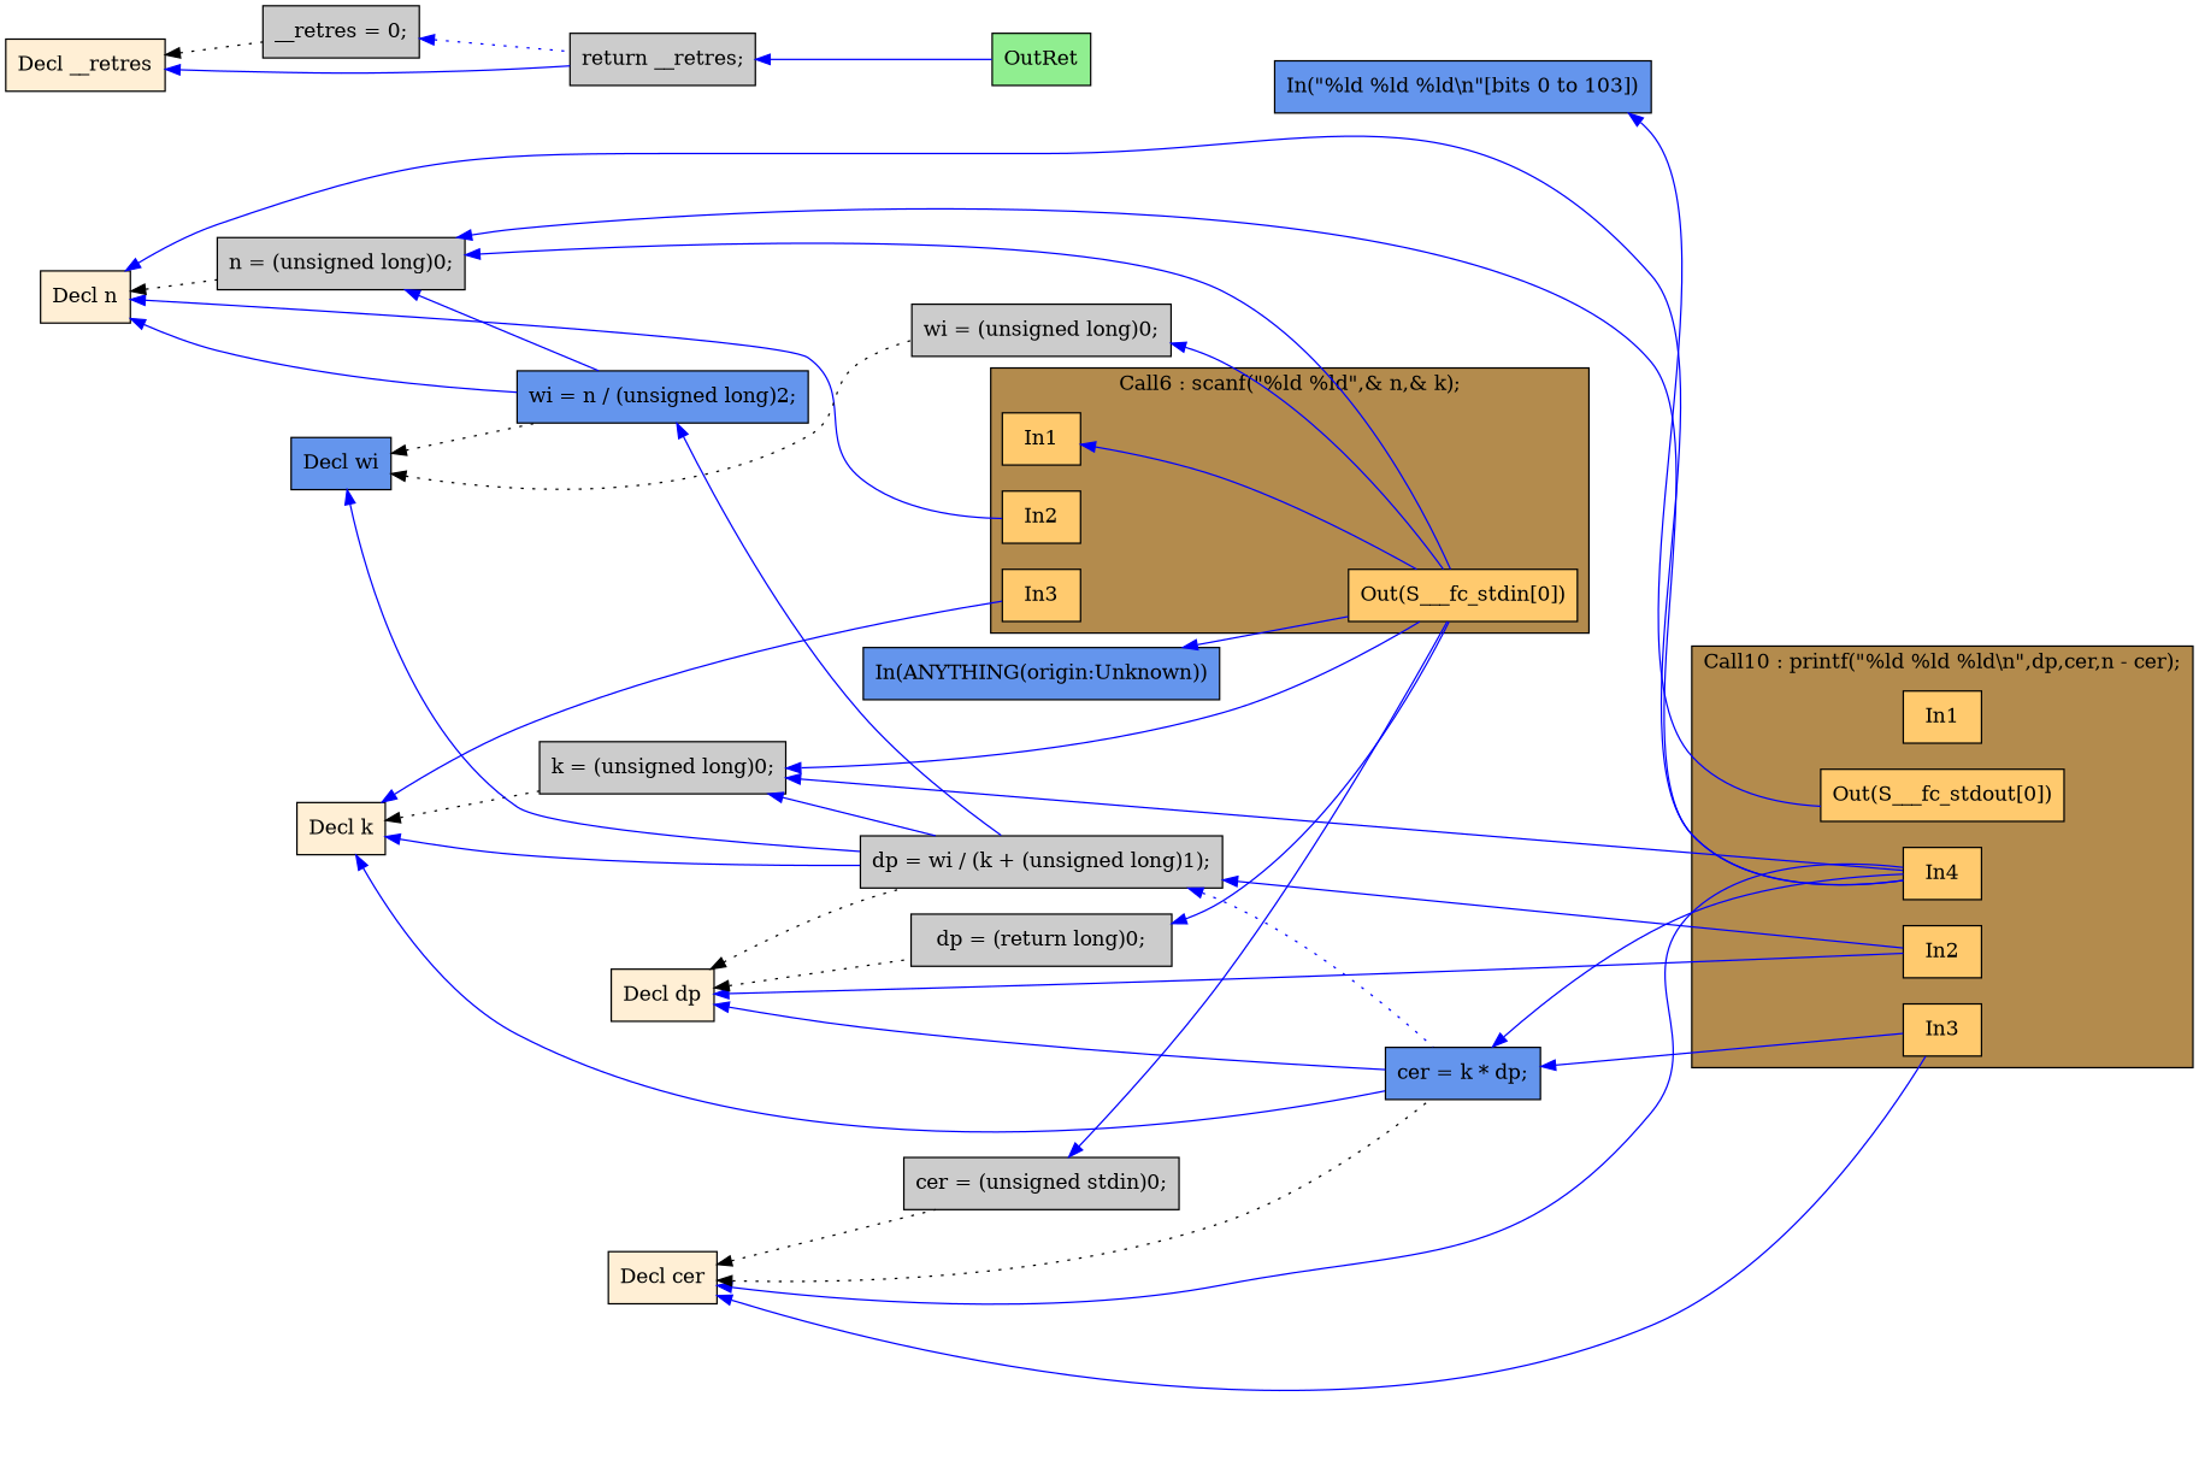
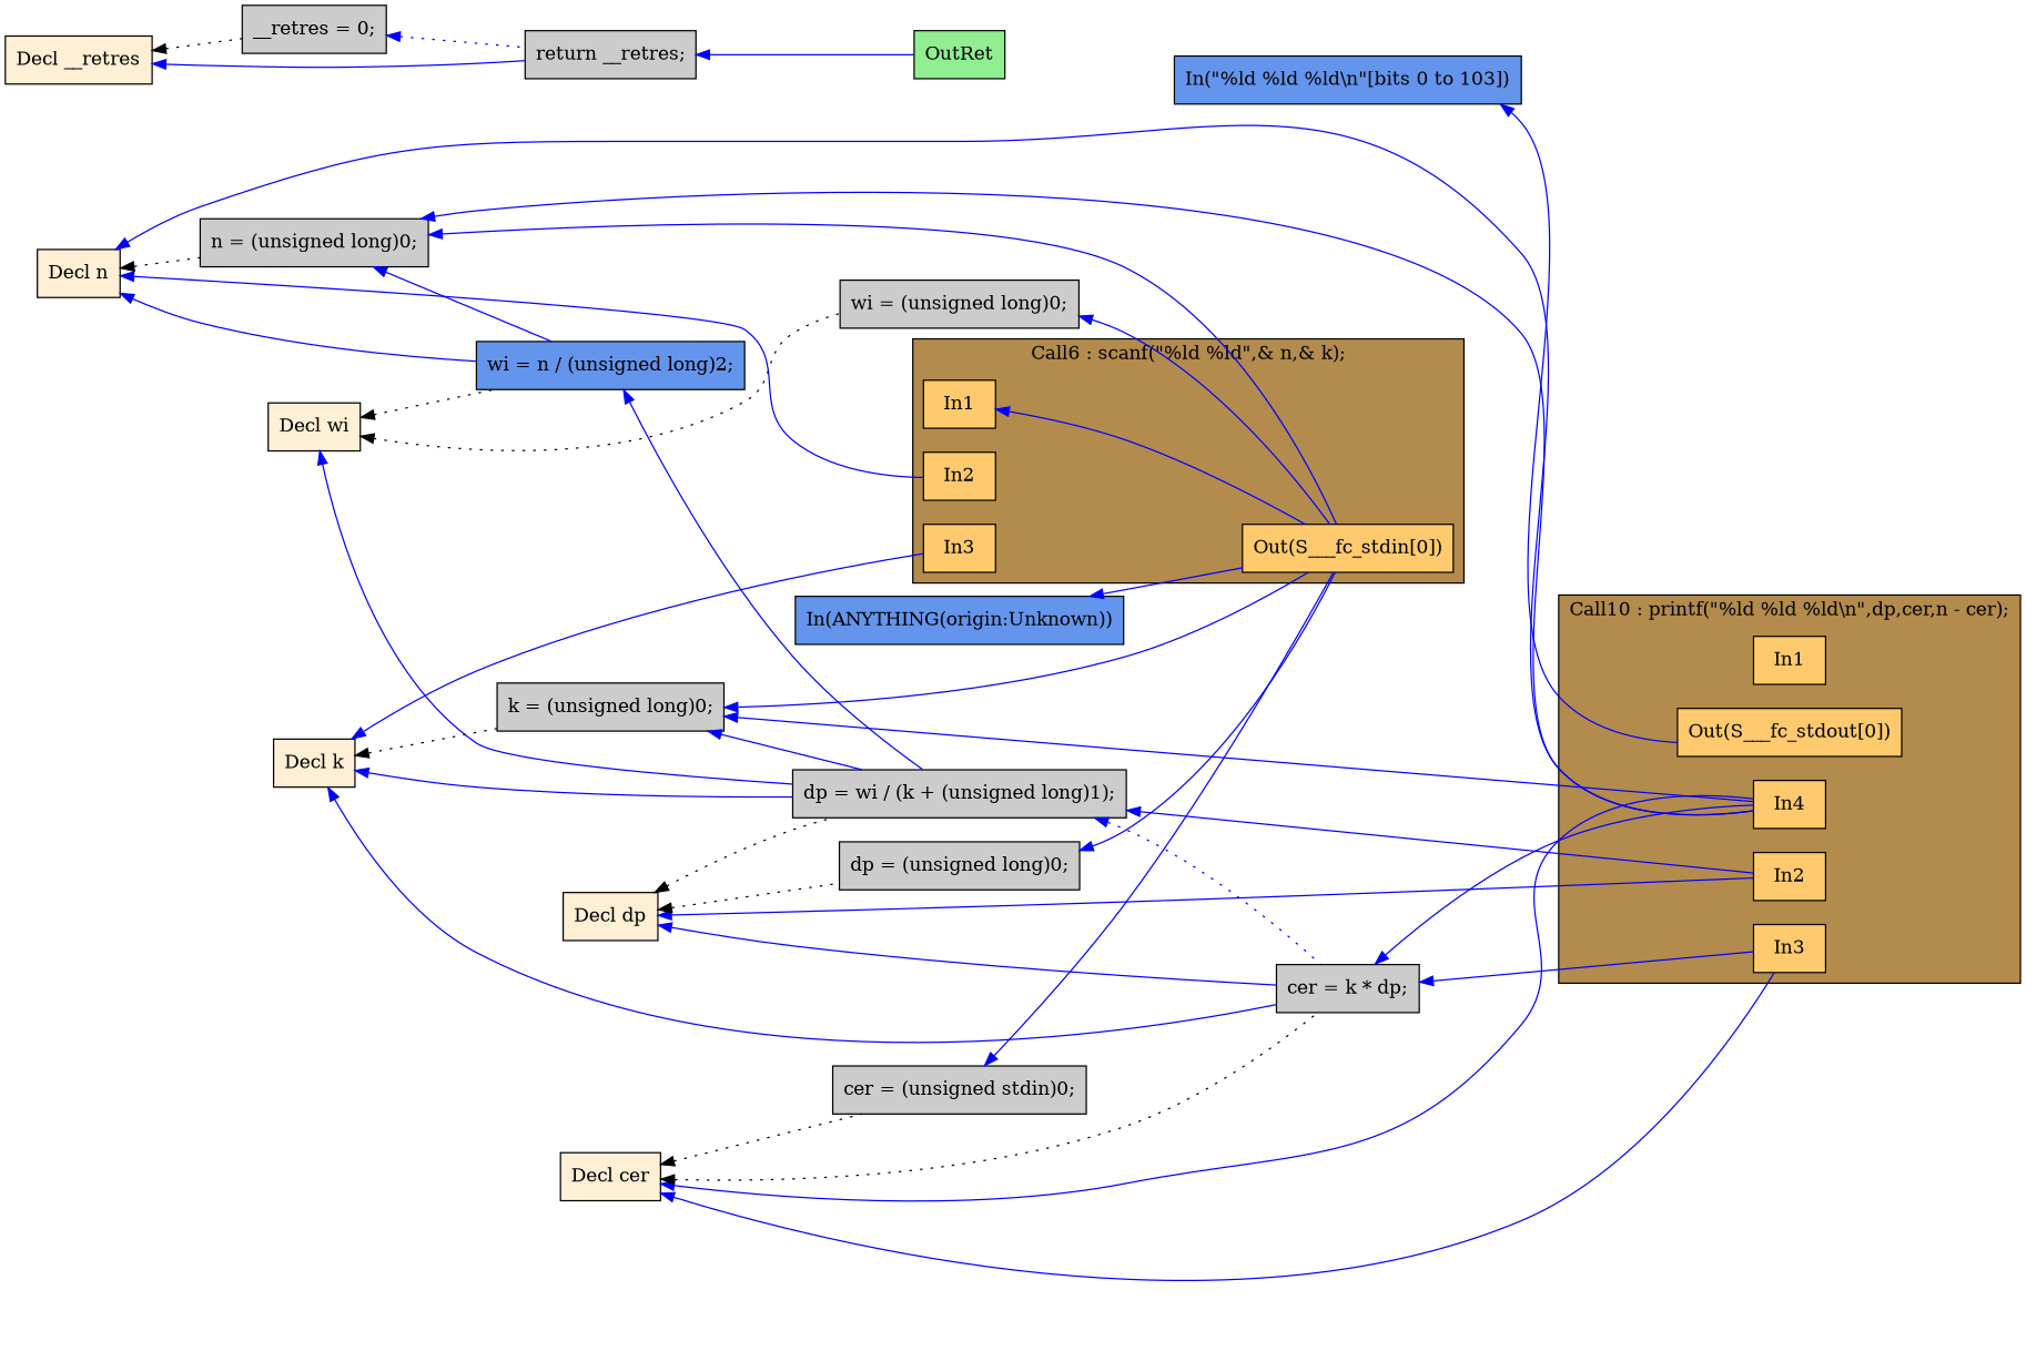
  digraph {
    fontname="DejaVu Serif"
    rankdir=LR
    node [fillcolor="#FFCA6E" fontname="DejaVu Serif" shape=box style=filled]
    edge [color="#0000FF" dir=back fontname="DejaVu Serif"]
    n1 [label=In1]
    n2 [label=In2]
    n3 [label=In3]
    n4 [label=In4]
    n5 [label="Out(S___fc_stdout[0])"]
    n6 [label=In1]
    n7 [label=In2]
    n8 [label=In3]
    n9 [label="Out(S___fc_stdin[0])"]
    n10 [fillcolor="#FFEFD5" label="Decl n"]
    n11 [fillcolor="#CCCCCC" label="n = (unsigned long)0;"]
    n12 [fillcolor="#6495ED" label="wi = n / (unsigned long)2;"]
    n13 [fillcolor="#CCCCCC" label="dp = wi / (k + (unsigned long)1);"]
    n14 [fillcolor="#FFEFD5" label="Decl k"]
    n15 [fillcolor="#CCCCCC" label="k = (unsigned long)0;"]
-   n16 [fillcolor="#6495ED" label="cer = k * dp;"]
+   n16 [fillcolor="#CCCCCC" label="cer = k * dp;"]
    n17 [fillcolor="#FFEFD5" label="Decl dp"]
-   n18 [fillcolor="#CCCCCC" label="dp = (return long)0;"]
+   n18 [fillcolor="#CCCCCC" label="dp = (unsigned long)0;"]
    n19 [fillcolor="#FFEFD5" label="Decl cer"]
    n20 [fillcolor="#CCCCCC" label="cer = (unsigned stdin)0;"]
-   n21 [fillcolor="#6495ED" label="Decl wi"]
+   n21 [fillcolor="#FFEFD5" label="Decl wi"]
    n22 [fillcolor="#CCCCCC" label="wi = (unsigned long)0;"]
    n23 [fillcolor="#FFEFD5" label="Decl __retres"]
    n24 [fillcolor="#CCCCCC" label="__retres = 0;"]
    n25 [fillcolor="#CCCCCC" label="return __retres;"]
    n26 [fillcolor="#90EE90" label=OutRet]
    n27 [fillcolor="#6495ED" label="In(\"%ld %ld %ld\\n\"[bits 0 to 103])"]
    n28 [fillcolor="#6495ED" label="In(ANYTHING(origin:Unknown))"]
    subgraph cluster_1 {
      fillcolor="#B38B4D"
      label="Call10 : printf(\"%ld %ld %ld\\n\",dp,cer,n - cer);"
      style=filled
      n1
      n2
      n3
      n4
      n5
    }
    subgraph cluster_2 {
      fillcolor="#B38B4D"
      label="Call6 : scanf(\"%ld %ld\",& n,& k);"
      style=filled
      n6
      n7
      n8
      n9
    }
    n6 -> n9
    n10 -> n4
    n10 -> n7
    n10 -> n11 [color="#000000" style=dotted]
    n10 -> n12
    n11 -> n4
    n11 -> n9
    n11 -> n12
    n12 -> n13
    n13 -> n2
    n13 -> n16 [style=dotted]
    n14 -> n8
    n14 -> n13
    n14 -> n15 [color="#000000" style=dotted]
    n14 -> n16
    n15 -> n4
    n15 -> n9
    n15 -> n13
    n16 -> n3
    n16 -> n4
    n17 -> n2
    n17 -> n13 [color="#000000" style=dotted]
    n17 -> n16
    n17 -> n18 [color="#000000" style=dotted]
    n18 -> n9
    n19 -> n3
    n19 -> n4
    n19 -> n16 [color="#000000" style=dotted]
    n19 -> n20 [color="#000000" style=dotted]
    n20 -> n9
    n21 -> n12 [color="#000000" style=dotted]
    n21 -> n13
    n21 -> n22 [color="#000000" style=dotted]
    n22 -> n9
    n23 -> n24 [color="#000000" style=dotted]
    n23 -> n25
    n24 -> n25 [style=dotted]
    n25 -> n26
    n27 -> n5
    n28 -> n9
  }
